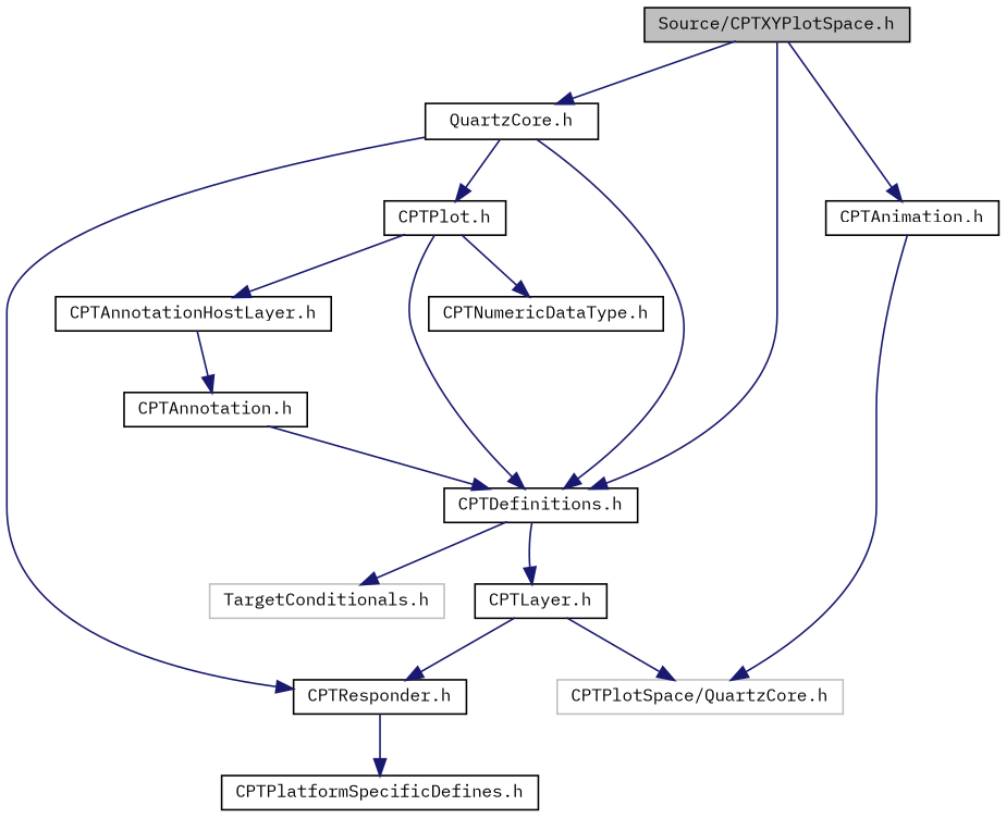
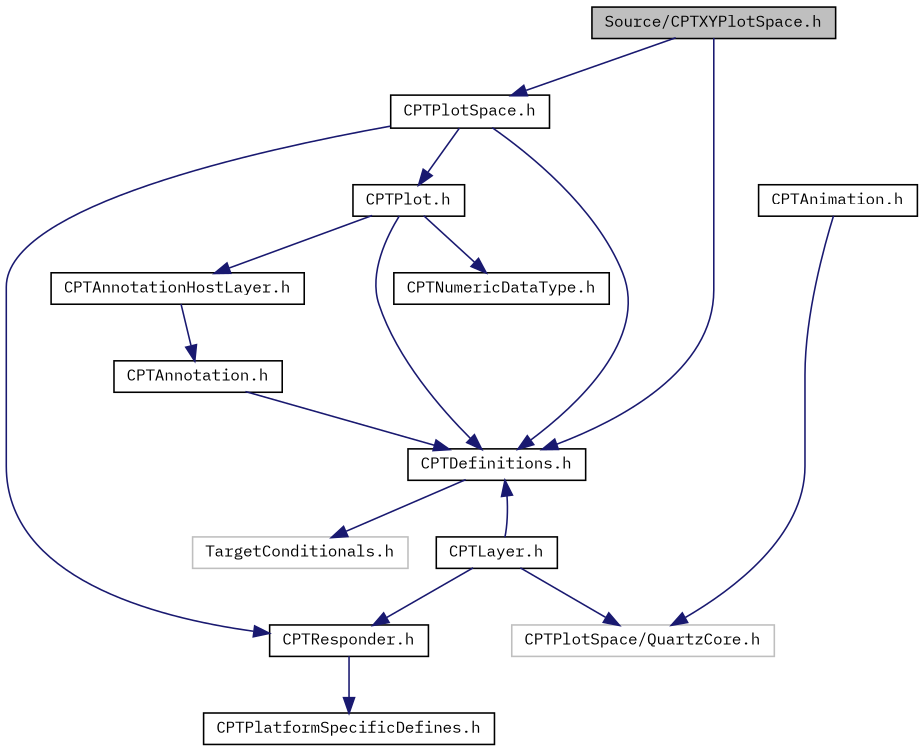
  digraph {
    fontname="IBM Plex Mono"
    node [color=black fontname="IBM Plex Mono" fontsize=10 shape=record]
    edge [color=midnightblue fontname="IBM Plex Mono" fontsize=10 labelfontname="Lucinda Grande" labelfontsize=10 style=solid]
    n1 [fillcolor=grey75 fontcolor=black height=0.2 label="Source/CPTXYPlotSpace.h" style=filled width=0.4]
    n2 [height=0.2 label="CPTDefinitions.h" width=0.4]
-   n3 [height=0.2 label="QuartzCore.h" width=0.4]
+   n3 [height=0.2 label="CPTPlotSpace.h" width=0.4]
    n4 [height=0.2 label="CPTAnimation.h" width=0.4]
    n5 [color=grey75 height=0.2 label="TargetConditionals.h" width=0.4]
    n6 [height=0.2 label="CPTPlot.h" width=0.4]
    n7 [height=0.2 label="CPTResponder.h" width=0.4]
    n8 [color=grey75 height=0.2 label="CPTPlotSpace/QuartzCore.h" width=0.4]
    n9 [height=0.2 label="CPTNumericDataType.h" width=0.4]
    n10 [height=0.2 label="CPTAnnotationHostLayer.h" width=0.4]
    n11 [height=0.2 label="CPTPlatformSpecificDefines.h" width=0.4]
    n12 [height=0.2 label="CPTAnnotation.h" width=0.4]
    n13 [height=0.2 label="CPTLayer.h" width=0.4]
    n1 -> n2
    n1 -> n3
-   n1 -> n4
    n2 -> n5
    n3 -> n2
    n3 -> n6
    n3 -> n7
    n4 -> n8
    n6 -> n2
    n6 -> n9
    n6 -> n10
    n7 -> n11
    n10 -> n12
    n12 -> n2
-   n2 -> n13
+   n13 -> n2
    n13 -> n7
    n13 -> n8
  }
